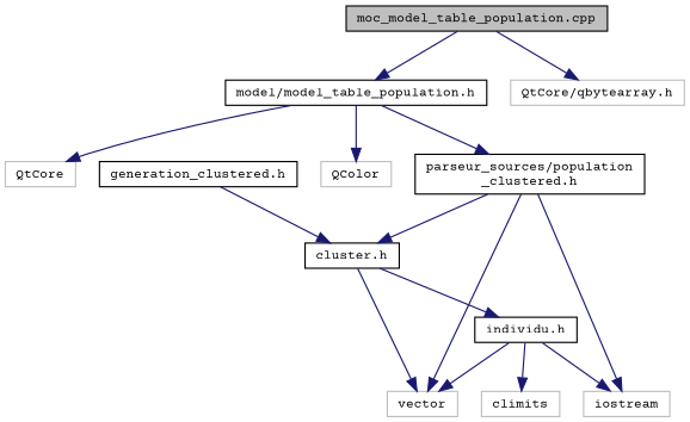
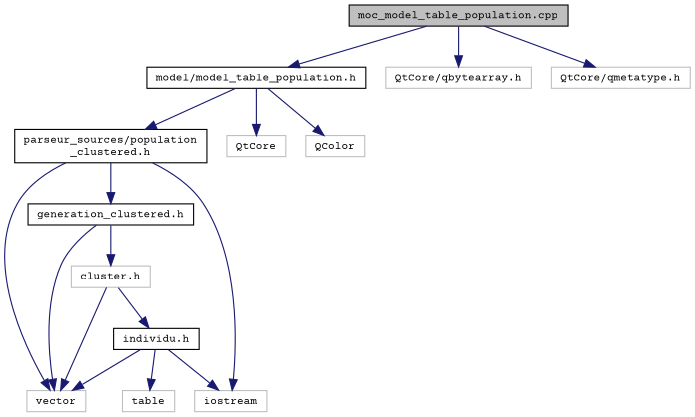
  digraph {
    fontname="Courier Prime"
    node [color=grey75 fillcolor=white fontname="Courier Prime" fontsize=10 shape=record style=filled]
    edge [color=midnightblue fontname="Courier Prime" fontsize=10 labelfontname=Helvetica labelfontsize=10 style=solid]
    n1 [color=black fillcolor=grey75 fontcolor=black height=0.2 label="moc_model_table_population.cpp" width=0.4]
    n2 [color=black height=0.2 label="model/model_table_population.h" width=0.4]
    n3 [height=0.2 label="QtCore/qbytearray.h" width=0.4]
+   n4 [height=0.2 label="QtCore/qmetatype.h" width=0.4]
    n5 [color=black height=0.2 label="parseur_sources/population\l_clustered.h" width=0.4]
    n6 [height=0.2 label=QtCore width=0.4]
    n7 [height=0.2 label=QColor width=0.4]
    n8 [color=black height=0.2 label="generation_clustered.h" width=0.4]
    n9 [height=0.2 label=iostream width=0.4]
    n10 [height=0.2 label=vector width=0.4]
-   n11 [color=black height=0.2 label="cluster.h" width=0.4]
+   n11 [height=0.2 label="cluster.h" width=0.4]
    n12 [color=black height=0.2 label="individu.h" width=0.4]
-   n13 [height=0.2 label=climits width=0.4]
+   n13 [height=0.2 label=table width=0.4]
    n1 -> n2
    n1 -> n3
+   n1 -> n4
    n2 -> n5
    n2 -> n6
    n2 -> n7
-   n5 -> n11
+   n5 -> n8
    n5 -> n9
    n5 -> n10
+   n8 -> n10
    n8 -> n11
    n11 -> n10
    n11 -> n12
    n12 -> n9
    n12 -> n10
    n12 -> n13
  }
